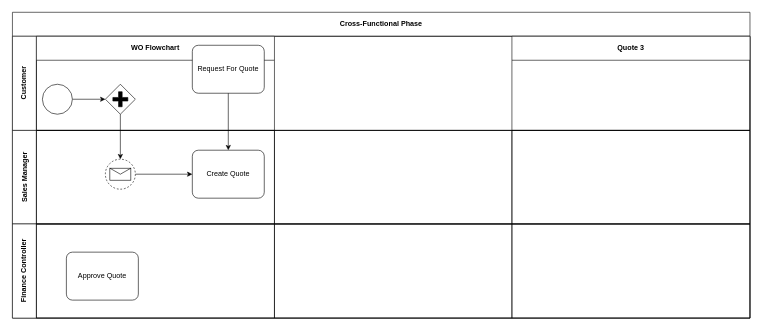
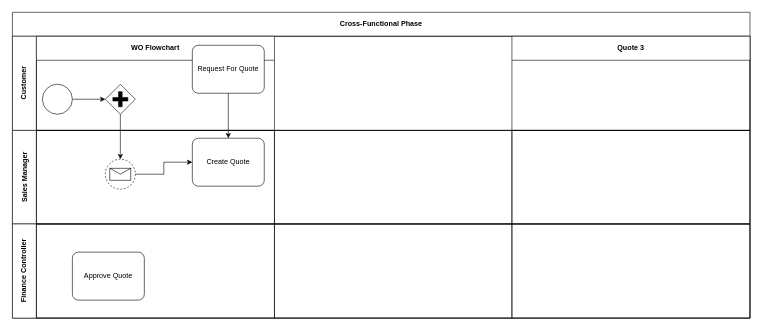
  <mxCell id="0" />
  <mxCell id="1" parent="0" />
  <mxCell id="2" value="Cross-Functional Phase" style="shape=table;childLayout=tableLayout;rowLines=0;columnLines=0;startSize=40;html=1;whiteSpace=wrap;collapsible=0;recursiveResize=0;expand=0;pointerEvents=0;fontStyle=1;align=center;" vertex="1" parent="1"><mxGeometry x="20" y="20" width="1230" height="510" as="geometry" /></mxCell>
  <mxCell id="3" value="Customer" style="swimlane;horizontal=0;points=[[0,0.5],[1,0.5]];portConstraint=eastwest;startSize=40;html=1;whiteSpace=wrap;collapsible=0;recursiveResize=0;expand=0;pointerEvents=0;fontStyle=1" vertex="1" parent="2"><mxGeometry y="40" width="1230" height="157" as="geometry" /></mxCell>
  <mxCell id="4" value="WO Flowchart" style="swimlane;connectable=0;startSize=40;html=1;whiteSpace=wrap;collapsible=0;recursiveResize=0;expand=0;pointerEvents=0;" vertex="1" parent="3"><mxGeometry x="40" width="397" height="157" as="geometry"><mxRectangle width="397" height="157" as="alternateBounds" /></mxGeometry></mxCell>
  <mxCell id="5" style="edgeStyle=orthogonalEdgeStyle;rounded=0;orthogonalLoop=1;jettySize=auto;html=1;exitX=1;exitY=0.5;exitDx=0;exitDy=0;exitPerimeter=0;entryX=0;entryY=0.5;entryDx=0;entryDy=0;entryPerimeter=0;" edge="1" parent="4" source="6" target="7"><mxGeometry relative="1" as="geometry" /></mxCell>
  <mxCell id="6" value="" style="points=[[0.145,0.145,0],[0.5,0,0],[0.855,0.145,0],[1,0.5,0],[0.855,0.855,0],[0.5,1,0],[0.145,0.855,0],[0,0.5,0]];shape=mxgraph.bpmn.event;html=1;verticalLabelPosition=bottom;labelBackgroundColor=#ffffff;verticalAlign=top;align=center;perimeter=ellipsePerimeter;outlineConnect=0;aspect=fixed;outline=standard;symbol=general;" vertex="1" parent="4"><mxGeometry x="10" y="80" width="50" height="50" as="geometry" /></mxCell>
  <mxCell id="7" value="" style="points=[[0.25,0.25,0],[0.5,0,0],[0.75,0.25,0],[1,0.5,0],[0.75,0.75,0],[0.5,1,0],[0.25,0.75,0],[0,0.5,0]];shape=mxgraph.bpmn.gateway2;html=1;verticalLabelPosition=bottom;labelBackgroundColor=#ffffff;verticalAlign=top;align=center;perimeter=rhombusPerimeter;outlineConnect=0;outline=none;symbol=none;gwType=parallel;" vertex="1" parent="4"><mxGeometry x="115" y="80" width="50" height="50" as="geometry" /></mxCell>
  <mxCell id="8" value="Request For Quote" style="points=[[0.25,0,0],[0.5,0,0],[0.75,0,0],[1,0.25,0],[1,0.5,0],[1,0.75,0],[0.75,1,0],[0.5,1,0],[0.25,1,0],[0,0.75,0],[0,0.5,0],[0,0.25,0]];shape=mxgraph.bpmn.task;whiteSpace=wrap;rectStyle=rounded;size=10;taskMarker=abstract;" vertex="1" parent="4"><mxGeometry x="260" y="15" width="120" height="80" as="geometry" /></mxCell>
  <mxCell id="9" value="Quote 3" style="swimlane;connectable=0;startSize=40;html=1;whiteSpace=wrap;collapsible=0;recursiveResize=0;expand=0;pointerEvents=0;" vertex="1" parent="3"><mxGeometry x="833" width="397" height="157" as="geometry"><mxRectangle width="397" height="157" as="alternateBounds" /></mxGeometry></mxCell>
  <mxCell id="10" value="Sales Manager" style="swimlane;horizontal=0;points=[[0,0.5],[1,0.5]];portConstraint=eastwest;startSize=40;html=1;whiteSpace=wrap;collapsible=0;recursiveResize=0;expand=0;pointerEvents=0;" vertex="1" parent="2"><mxGeometry y="197" width="1230" height="156" as="geometry" /></mxCell>
  <mxCell id="11" value="" style="swimlane;connectable=0;startSize=0;html=1;whiteSpace=wrap;collapsible=0;recursiveResize=0;expand=0;pointerEvents=0;" vertex="1" parent="10"><mxGeometry x="40" width="397" height="156" as="geometry"><mxRectangle width="397" height="156" as="alternateBounds" /></mxGeometry></mxCell>
  <mxCell id="12" style="edgeStyle=orthogonalEdgeStyle;rounded=0;orthogonalLoop=1;jettySize=auto;html=1;exitX=1;exitY=0.5;exitDx=0;exitDy=0;exitPerimeter=0;" edge="1" parent="11" source="13" target="14"><mxGeometry relative="1" as="geometry" /></mxCell>
  <mxCell id="13" value="" style="points=[[0.145,0.145,0],[0.5,0,0],[0.855,0.145,0],[1,0.5,0],[0.855,0.855,0],[0.5,1,0],[0.145,0.855,0],[0,0.5,0]];shape=mxgraph.bpmn.event;html=1;verticalLabelPosition=bottom;labelBackgroundColor=#ffffff;verticalAlign=top;align=center;perimeter=ellipsePerimeter;outlineConnect=0;aspect=fixed;outline=eventNonint;symbol=message;" vertex="1" parent="11"><mxGeometry x="115" y="48" width="50" height="50" as="geometry" /></mxCell>
- <mxCell id="14" value="Create Quote" style="points=[[0.25,0,0],[0.5,0,0],[0.75,0,0],[1,0.25,0],[1,0.5,0],[1,0.75,0],[0.75,1,0],[0.5,1,0],[0.25,1,0],[0,0.75,0],[0,0.5,0],[0,0.25,0]];shape=mxgraph.bpmn.task;whiteSpace=wrap;rectStyle=rounded;size=10;taskMarker=abstract;" vertex="1" parent="11"><mxGeometry x="260" y="33" width="120" height="80" as="geometry" /></mxCell>
+ <mxCell id="14" value="Create Quote" style="points=[[0.25,0,0],[0.5,0,0],[0.75,0,0],[1,0.25,0],[1,0.5,0],[1,0.75,0],[0.75,1,0],[0.5,1,0],[0.25,1,0],[0,0.75,0],[0,0.5,0],[0,0.25,0]];shape=mxgraph.bpmn.task;whiteSpace=wrap;rectStyle=rounded;size=10;taskMarker=abstract;" vertex="1" parent="11"><mxGeometry x="260" y="13" width="120" height="80" as="geometry" /></mxCell>
  <mxCell id="15" value="" style="swimlane;connectable=0;startSize=0;html=1;whiteSpace=wrap;collapsible=0;recursiveResize=0;expand=0;pointerEvents=0;" vertex="1" parent="10"><mxGeometry x="437" width="396" height="156" as="geometry"><mxRectangle width="396" height="156" as="alternateBounds" /></mxGeometry></mxCell>
  <mxCell id="16" value="" style="swimlane;connectable=0;startSize=0;html=1;whiteSpace=wrap;collapsible=0;recursiveResize=0;expand=0;pointerEvents=0;" vertex="1" parent="10"><mxGeometry x="833" width="397" height="156" as="geometry"><mxRectangle width="397" height="156" as="alternateBounds" /></mxGeometry></mxCell>
  <mxCell id="17" value="Finance Controller" style="swimlane;horizontal=0;points=[[0,0.5],[1,0.5]];portConstraint=eastwest;startSize=40;html=1;whiteSpace=wrap;collapsible=0;recursiveResize=0;expand=0;pointerEvents=0;" vertex="1" parent="2"><mxGeometry y="353" width="1230" height="157" as="geometry" /></mxCell>
  <mxCell id="18" value="" style="swimlane;connectable=0;startSize=0;html=1;whiteSpace=wrap;collapsible=0;recursiveResize=0;expand=0;pointerEvents=0;" vertex="1" parent="17"><mxGeometry x="40" width="397" height="157" as="geometry"><mxRectangle width="397" height="157" as="alternateBounds" /></mxGeometry></mxCell>
- <mxCell id="19" value="Approve Quote" style="points=[[0.25,0,0],[0.5,0,0],[0.75,0,0],[1,0.25,0],[1,0.5,0],[1,0.75,0],[0.75,1,0],[0.5,1,0],[0.25,1,0],[0,0.75,0],[0,0.5,0],[0,0.25,0]];shape=mxgraph.bpmn.task;whiteSpace=wrap;rectStyle=rounded;size=10;taskMarker=abstract;" vertex="1" parent="18"><mxGeometry x="50" y="47" width="120" height="80" as="geometry" /></mxCell>
+ <mxCell id="19" value="Approve Quote" style="points=[[0.25,0,0],[0.5,0,0],[0.75,0,0],[1,0.25,0],[1,0.5,0],[1,0.75,0],[0.75,1,0],[0.5,1,0],[0.25,1,0],[0,0.75,0],[0,0.5,0],[0,0.25,0]];shape=mxgraph.bpmn.task;whiteSpace=wrap;rectStyle=rounded;size=10;taskMarker=abstract;" vertex="1" parent="18"><mxGeometry x="60" y="47" width="120" height="80" as="geometry" /></mxCell>
  <mxCell id="20" value="" style="swimlane;connectable=0;startSize=0;html=1;whiteSpace=wrap;collapsible=0;recursiveResize=0;expand=0;pointerEvents=0;" vertex="1" parent="17"><mxGeometry x="437" width="396" height="157" as="geometry"><mxRectangle width="396" height="157" as="alternateBounds" /></mxGeometry></mxCell>
  <mxCell id="21" value="" style="swimlane;connectable=0;startSize=0;html=1;whiteSpace=wrap;collapsible=0;recursiveResize=0;expand=0;pointerEvents=0;" vertex="1" parent="17"><mxGeometry x="833" width="397" height="157" as="geometry"><mxRectangle width="397" height="157" as="alternateBounds" /></mxGeometry></mxCell>
  <mxCell id="22" style="edgeStyle=orthogonalEdgeStyle;rounded=0;orthogonalLoop=1;jettySize=auto;html=1;exitX=0.5;exitY=1;exitDx=0;exitDy=0;exitPerimeter=0;entryX=0.5;entryY=0;entryDx=0;entryDy=0;entryPerimeter=0;" edge="1" parent="2" source="7" target="13"><mxGeometry relative="1" as="geometry" /></mxCell>
  <mxCell id="23" value="" style="edgeStyle=orthogonalEdgeStyle;rounded=0;orthogonalLoop=1;jettySize=auto;html=1;" edge="1" parent="2" source="8" target="14"><mxGeometry relative="1" as="geometry" /></mxCell>
